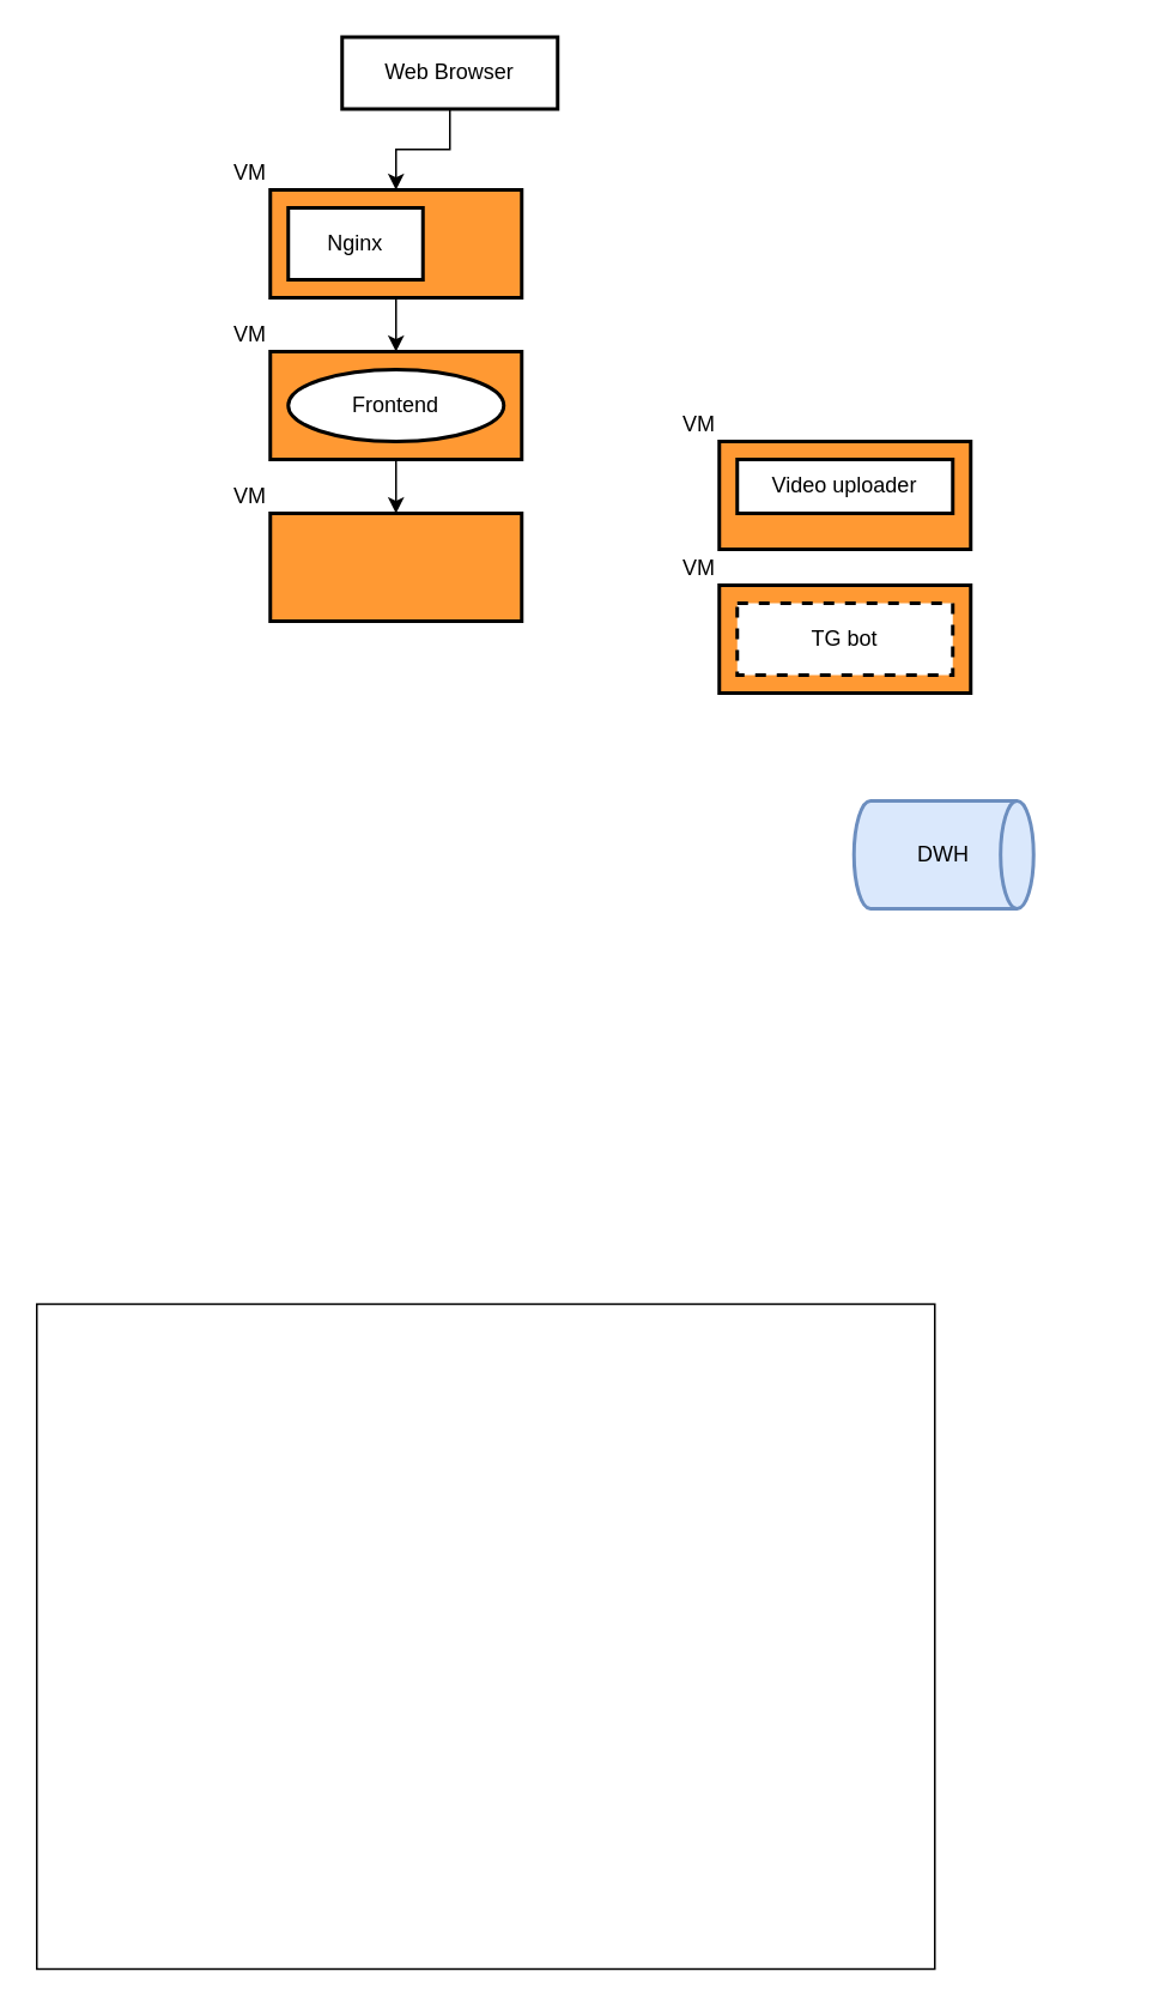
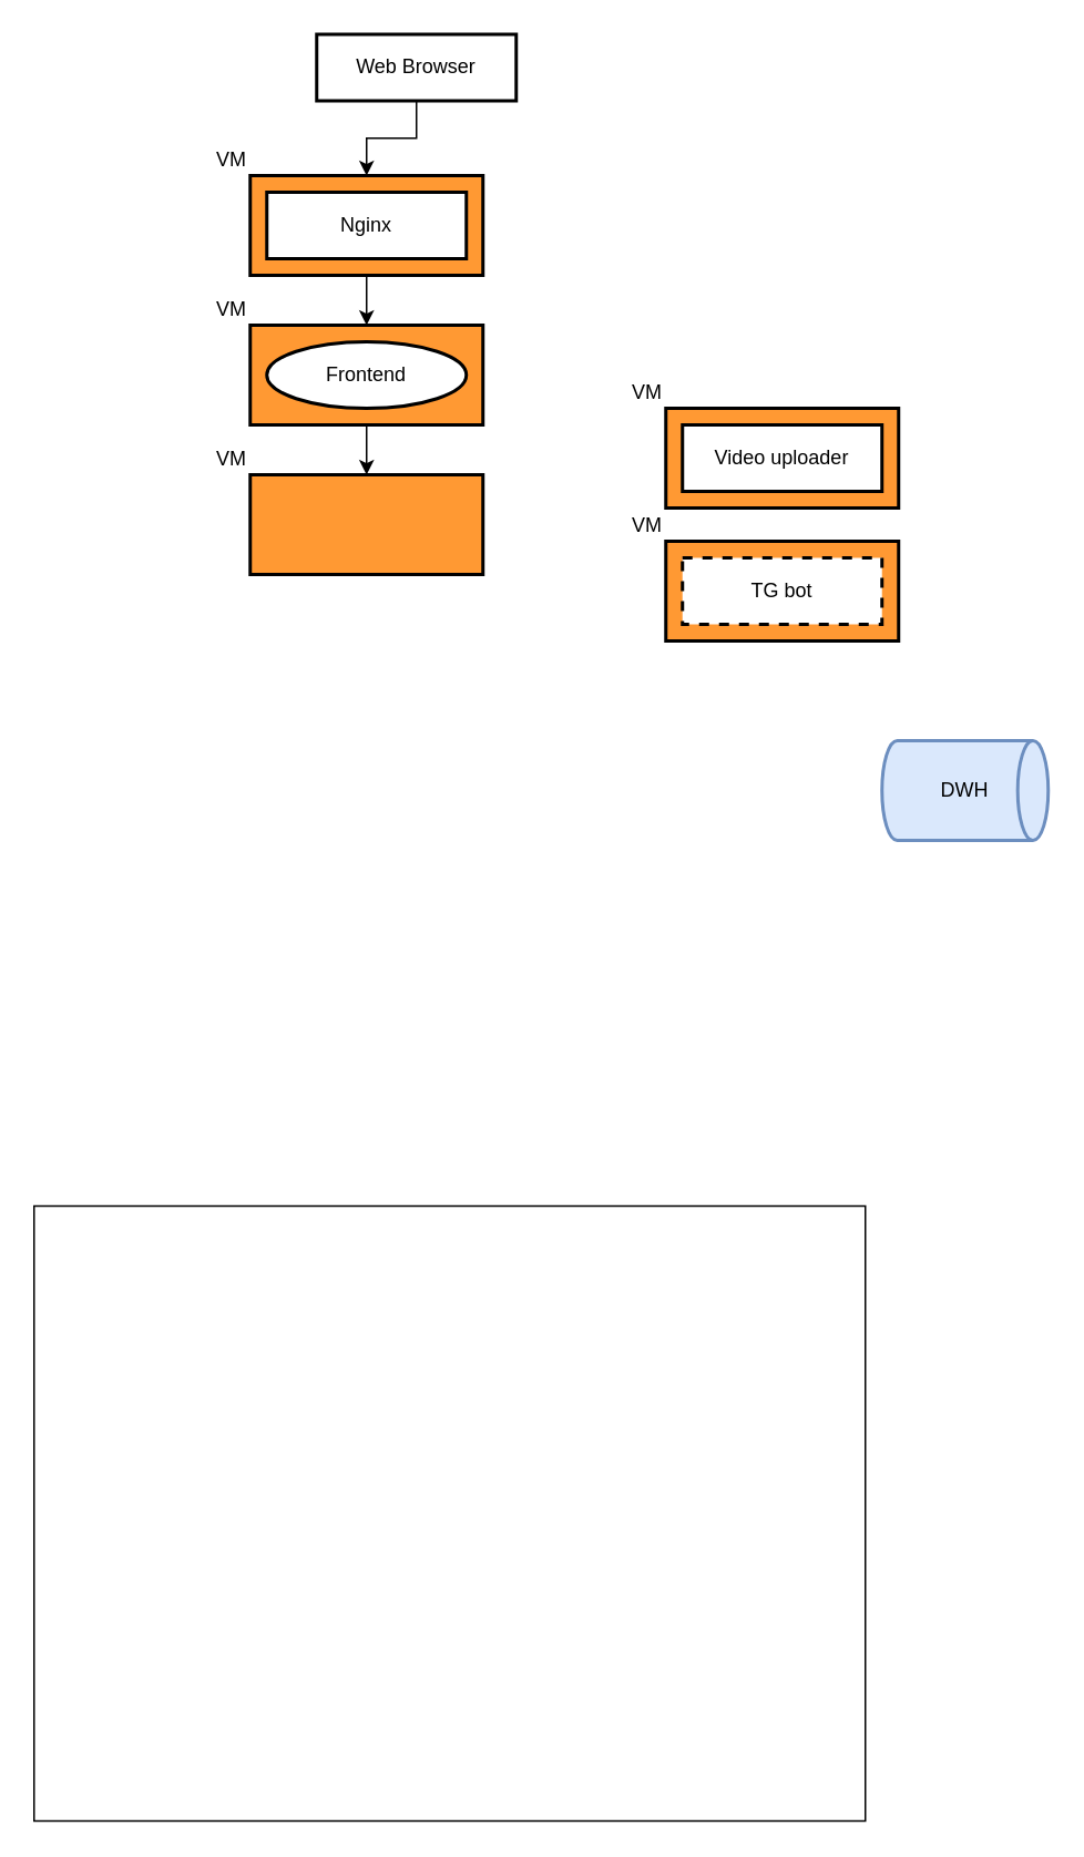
  <mxCell id="0" />
  <mxCell id="1" parent="0" />
  <mxCell id="2" value="" style="whiteSpace=wrap;html=1;" vertex="1" parent="1"><mxGeometry x="20" y="725" width="500" height="370" as="geometry" /></mxCell>
  <mxCell id="3" style="edgeStyle=orthogonalEdgeStyle;rounded=0;orthogonalLoop=1;jettySize=auto;html=1;entryX=0.5;entryY=0;entryDx=0;entryDy=0;" edge="1" parent="1" source="4" target="9"><mxGeometry relative="1" as="geometry" /></mxCell>
  <mxCell id="4" value="Web Browser" style="rounded=0;whiteSpace=wrap;html=1;absoluteArcSize=1;arcSize=14;strokeWidth=2;" vertex="1" parent="1"><mxGeometry x="190" y="20" width="120" height="40" as="geometry" /></mxCell>
  <mxCell id="5" value="" style="group" vertex="1" connectable="0" parent="1"><mxGeometry x="150" y="195" width="140" height="60" as="geometry" /></mxCell>
  <mxCell id="6" value="VM" style="rounded=0;whiteSpace=wrap;html=1;absoluteArcSize=1;arcSize=14;strokeWidth=2;labelPosition=left;verticalLabelPosition=top;align=right;verticalAlign=bottom;labelBackgroundColor=none;fillColor=#FF9933;spacingTop=0;" vertex="1" parent="5"><mxGeometry width="140" height="60" as="geometry" /></mxCell>
  <mxCell id="7" value="Frontend" style="ellipse;whiteSpace=wrap;html=1;absoluteArcSize=1;arcSize=14;strokeWidth=2;" vertex="1" parent="5"><mxGeometry x="10" y="10" width="120" height="40" as="geometry" /></mxCell>
  <mxCell id="8" value="" style="group" vertex="1" connectable="0" parent="1"><mxGeometry x="150" y="105" width="140" height="60" as="geometry" /></mxCell>
  <mxCell id="9" value="VM" style="rounded=0;whiteSpace=wrap;html=1;absoluteArcSize=1;arcSize=14;strokeWidth=2;labelPosition=left;verticalLabelPosition=top;align=right;verticalAlign=bottom;labelBackgroundColor=none;fillColor=#FF9933;spacingTop=0;" vertex="1" parent="8"><mxGeometry width="140" height="60" as="geometry" /></mxCell>
- <mxCell id="10" value="Nginx" style="rounded=0;whiteSpace=wrap;html=1;absoluteArcSize=1;arcSize=14;strokeWidth=2;" vertex="1" parent="8"><mxGeometry x="10" y="10" width="75" height="40" as="geometry" /></mxCell>
+ <mxCell id="10" value="Nginx" style="rounded=0;whiteSpace=wrap;html=1;absoluteArcSize=1;arcSize=14;strokeWidth=2;" vertex="1" parent="8"><mxGeometry x="10" y="10" width="120" height="40" as="geometry" /></mxCell>
  <mxCell id="11" style="edgeStyle=orthogonalEdgeStyle;rounded=0;orthogonalLoop=1;jettySize=auto;html=1;entryX=0.5;entryY=0;entryDx=0;entryDy=0;" edge="1" parent="1" source="9" target="6"><mxGeometry relative="1" as="geometry" /></mxCell>
  <mxCell id="12" value="" style="group" vertex="1" connectable="0" parent="1"><mxGeometry x="150" y="285" width="140" height="60" as="geometry" /></mxCell>
  <mxCell id="13" value="VM" style="rounded=0;whiteSpace=wrap;html=1;absoluteArcSize=1;arcSize=14;strokeWidth=2;labelPosition=left;verticalLabelPosition=top;align=right;verticalAlign=bottom;labelBackgroundColor=none;fillColor=#FF9933;spacingTop=0;" vertex="1" parent="12"><mxGeometry width="140" height="60" as="geometry" /></mxCell>
  <mxCell id="14" style="edgeStyle=orthogonalEdgeStyle;rounded=0;orthogonalLoop=1;jettySize=auto;html=1;entryX=0.5;entryY=0;entryDx=0;entryDy=0;" edge="1" parent="1" source="6" target="13"><mxGeometry relative="1" as="geometry" /></mxCell>
- <mxCell id="15" value="DWH" style="strokeWidth=2;html=1;shape=mxgraph.flowchart.direct_data;whiteSpace=wrap;fillColor=#dae8fc;strokeColor=#6c8ebf;" vertex="1" parent="1"><mxGeometry x="475" y="445" width="100" height="60" as="geometry" /></mxCell>
+ <mxCell id="15" value="DWH" style="strokeWidth=2;html=1;shape=mxgraph.flowchart.direct_data;whiteSpace=wrap;fillColor=#dae8fc;strokeColor=#6c8ebf;" vertex="1" parent="1"><mxGeometry x="530" y="445" width="100" height="60" as="geometry" /></mxCell>
  <mxCell id="16" value="" style="group" vertex="1" connectable="0" parent="1"><mxGeometry x="400" y="245" width="140" height="60" as="geometry" /></mxCell>
  <mxCell id="17" value="VM" style="rounded=0;whiteSpace=wrap;html=1;absoluteArcSize=1;arcSize=14;strokeWidth=2;labelPosition=left;verticalLabelPosition=top;align=right;verticalAlign=bottom;labelBackgroundColor=none;fillColor=#FF9933;spacingTop=0;" vertex="1" parent="16"><mxGeometry width="140" height="60" as="geometry" /></mxCell>
- <mxCell id="18" value="Video uploader" style="rounded=0;whiteSpace=wrap;html=1;absoluteArcSize=1;arcSize=14;strokeWidth=2;" vertex="1" parent="16"><mxGeometry x="10" y="10" width="120" height="30" as="geometry" /></mxCell>
+ <mxCell id="18" value="Video uploader" style="rounded=0;whiteSpace=wrap;html=1;absoluteArcSize=1;arcSize=14;strokeWidth=2;" vertex="1" parent="16"><mxGeometry x="10" y="10" width="120" height="40" as="geometry" /></mxCell>
  <mxCell id="19" value="" style="group" vertex="1" connectable="0" parent="1"><mxGeometry x="400" y="325" width="140" height="60" as="geometry" /></mxCell>
  <mxCell id="20" value="VM" style="rounded=0;whiteSpace=wrap;html=1;absoluteArcSize=1;arcSize=14;strokeWidth=2;labelPosition=left;verticalLabelPosition=top;align=right;verticalAlign=bottom;labelBackgroundColor=none;fillColor=#FF9933;spacingTop=0;" vertex="1" parent="19"><mxGeometry width="140" height="60" as="geometry" /></mxCell>
  <mxCell id="21" value="TG bot" style="rounded=0;whiteSpace=wrap;html=1;absoluteArcSize=1;arcSize=14;strokeWidth=2;dashed=1;" vertex="1" parent="19"><mxGeometry x="10" y="10" width="120" height="40" as="geometry" /></mxCell>
